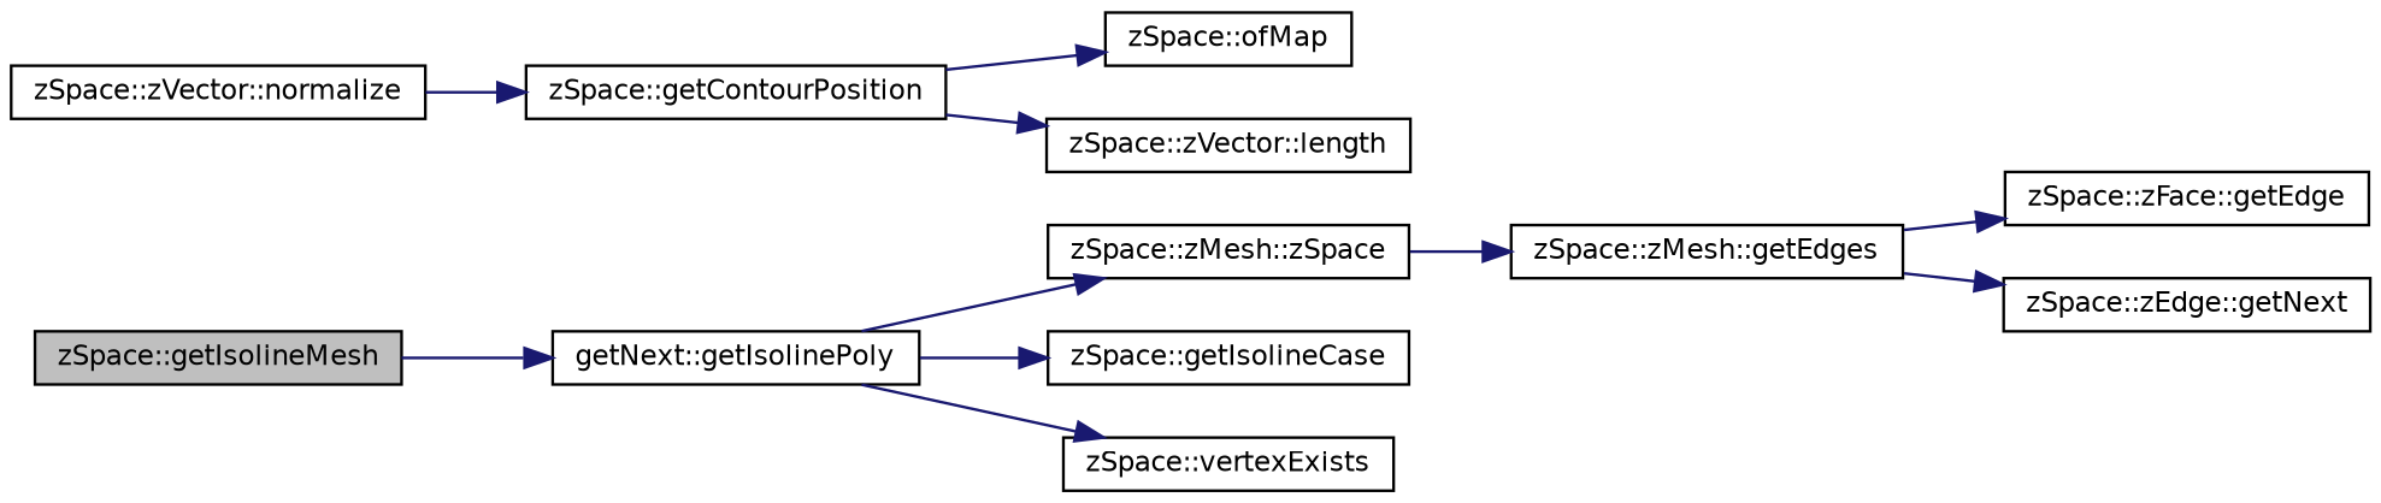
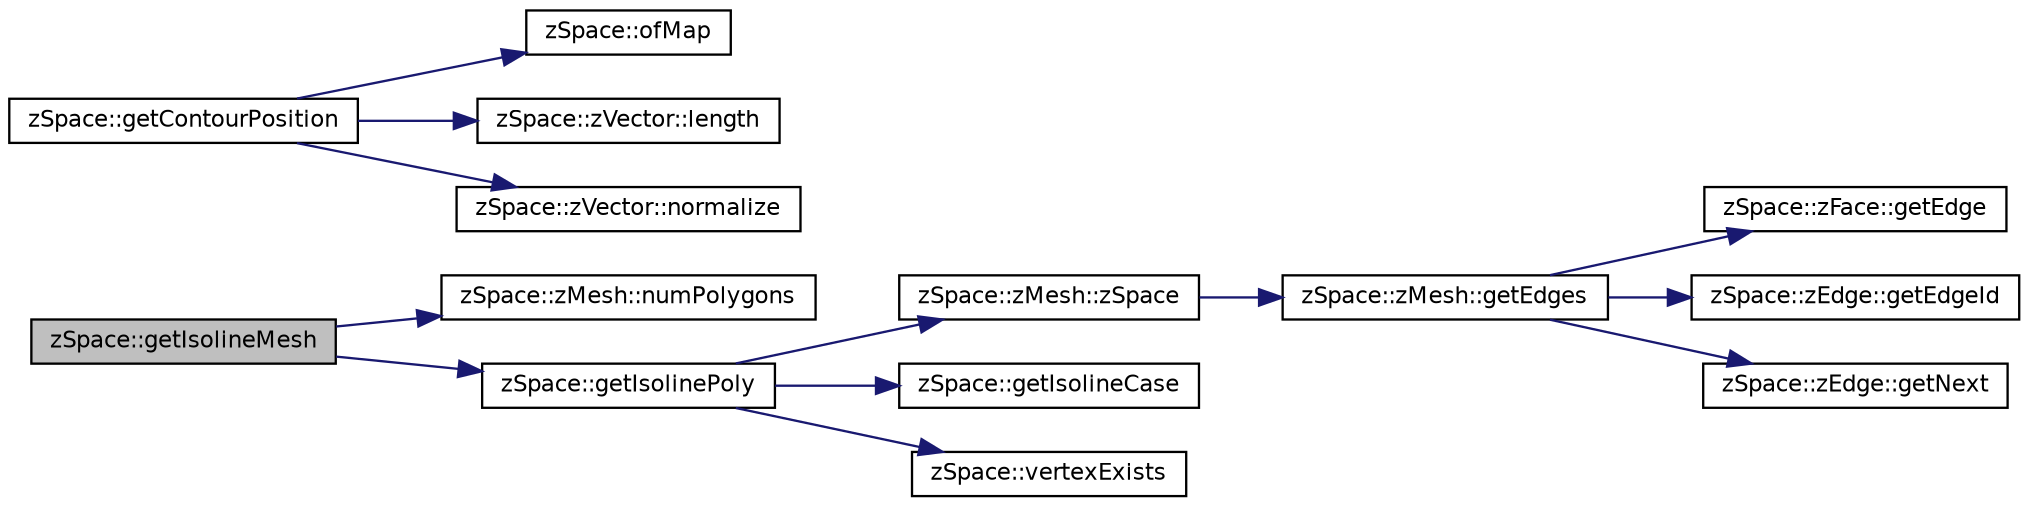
  digraph {
    rankdir=LR
    node [color=black fillcolor=white fontname=Helvetica fontsize=10 shape=record style=filled]
    edge [color=midnightblue fontname=Helvetica fontsize=10 labelfontname=Helvetica labelfontsize=10 style=solid]
    n1 [fillcolor=grey75 fontcolor=black height=0.2 label="zSpace::getIsolineMesh" width=0.4]
-   n3 [height=0.2 label="getNext::getIsolinePoly" width=0.4]
+   n2 [height=0.2 label="zSpace::zMesh::numPolygons" width=0.4]
+   n3 [height=0.2 label="zSpace::getIsolinePoly" width=0.4]
    n4 [height=0.2 label="zSpace::zMesh::zSpace" width=0.4]
    n5 [height=0.2 label="zSpace::getIsolineCase" width=0.4]
    n6 [height=0.2 label="zSpace::vertexExists" width=0.4]
    n7 [height=0.2 label="zSpace::zMesh::getEdges" width=0.4]
    n8 [height=0.2 label="zSpace::getContourPosition" width=0.4]
    n9 [height=0.2 label="zSpace::ofMap" width=0.4]
    n10 [height=0.2 label="zSpace::zVector::length" width=0.4]
    n11 [height=0.2 label="zSpace::zVector::normalize" width=0.4]
    n12 [height=0.2 label="zSpace::zFace::getEdge" width=0.4]
+   n13 [height=0.2 label="zSpace::zEdge::getEdgeId" width=0.4]
    n14 [height=0.2 label="zSpace::zEdge::getNext" width=0.4]
+   n1 -> n2
    n1 -> n3
    n3 -> n4
    n3 -> n5
    n3 -> n6
    n4 -> n7
    n7 -> n12
+   n7 -> n13
    n7 -> n14
    n8 -> n9
    n8 -> n10
-   n11 -> n8
+   n8 -> n11
  }
